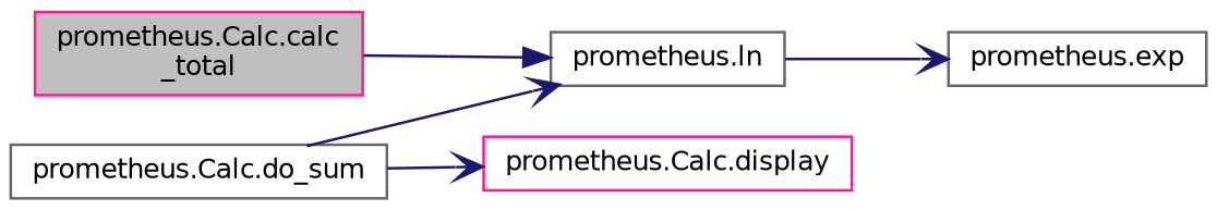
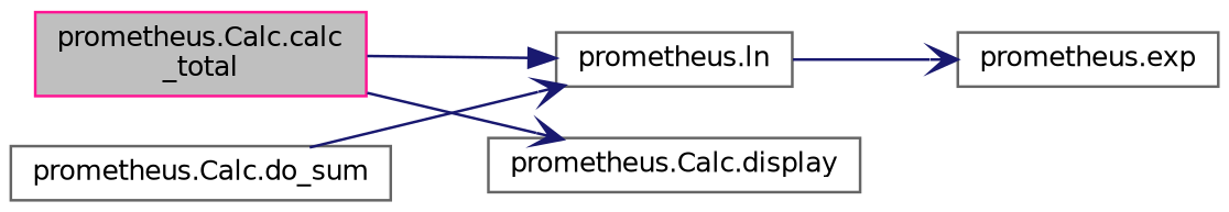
  digraph {
    rankdir=LR
    node [color=gray40 fillcolor=white fontname=Helvetica fontsize=10 shape=record style=filled]
    edge [arrowhead=vee color=midnightblue fontname=Helvetica fontsize=10 labelfontname=Helvetica labelfontsize=10 style=solid]
    n1 [color=deeppink fillcolor=grey75 fontcolor=black height=0.2 label="prometheus.Calc.calc\l_total" width=0.4]
    n2 [height=0.2 label="prometheus.ln" width=0.4]
    n3 [height=0.2 label="prometheus.Calc.do_sum" width=0.4]
-   n4 [color=deeppink height=0.2 label="prometheus.Calc.display" width=0.4]
+   n4 [height=0.2 label="prometheus.Calc.display" width=0.4]
    n5 [height=0.2 label="prometheus.exp" width=0.4]
    n1 -> n2 [arrowhead=normal]
    n2 -> n5
    n3 -> n2
-   n3 -> n4
+   n1 -> n4
  }
